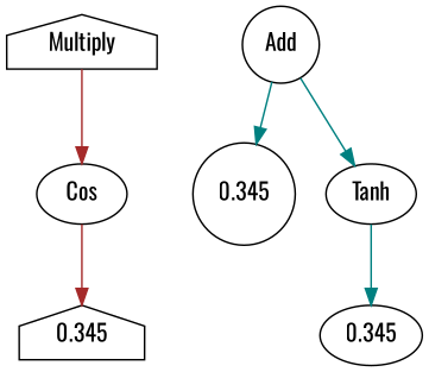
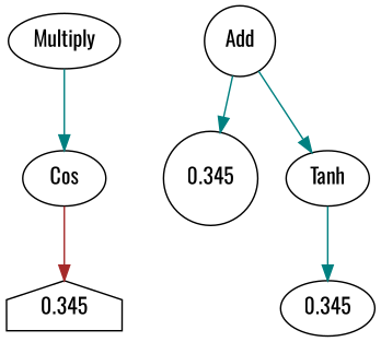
  digraph {
    fontname=Oswald
    rankdir=TB
    node [fontname=Oswald shape=ellipse]
    edge [color=teal fontname=Oswald]
-   n1 [label=Multiply shape=house]
+   n1 [label=Multiply]
    n2 [label=Cos]
    n3 [label=0.345 shape=house]
    n4 [label=Add shape=circle]
    n5 [label=0.345 shape=circle]
    n6 [label=Tanh]
    n7 [label=0.345]
-   n1 -> n2 [color=brown]
+   n1 -> n2
    n2 -> n3 [color=brown]
    n4 -> n5
    n4 -> n6
    n6 -> n7
  }
